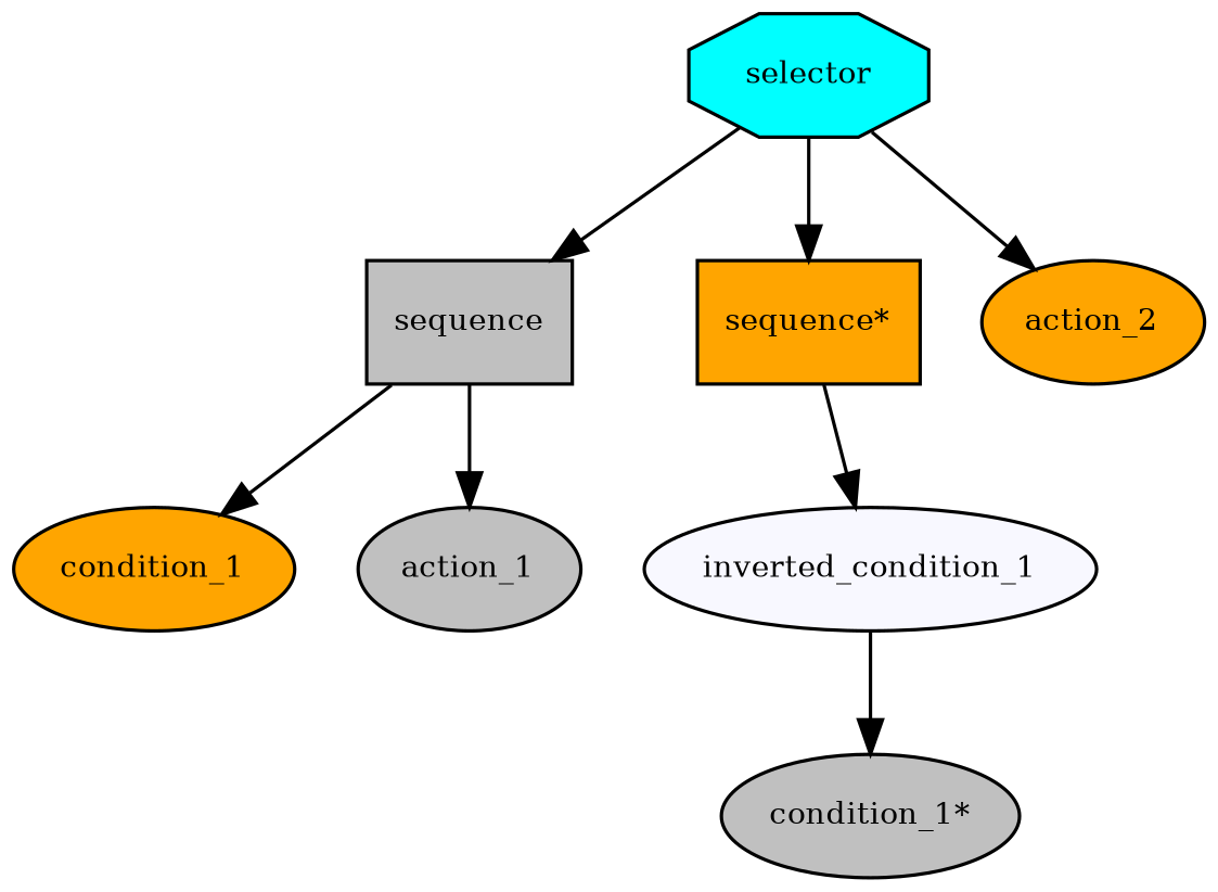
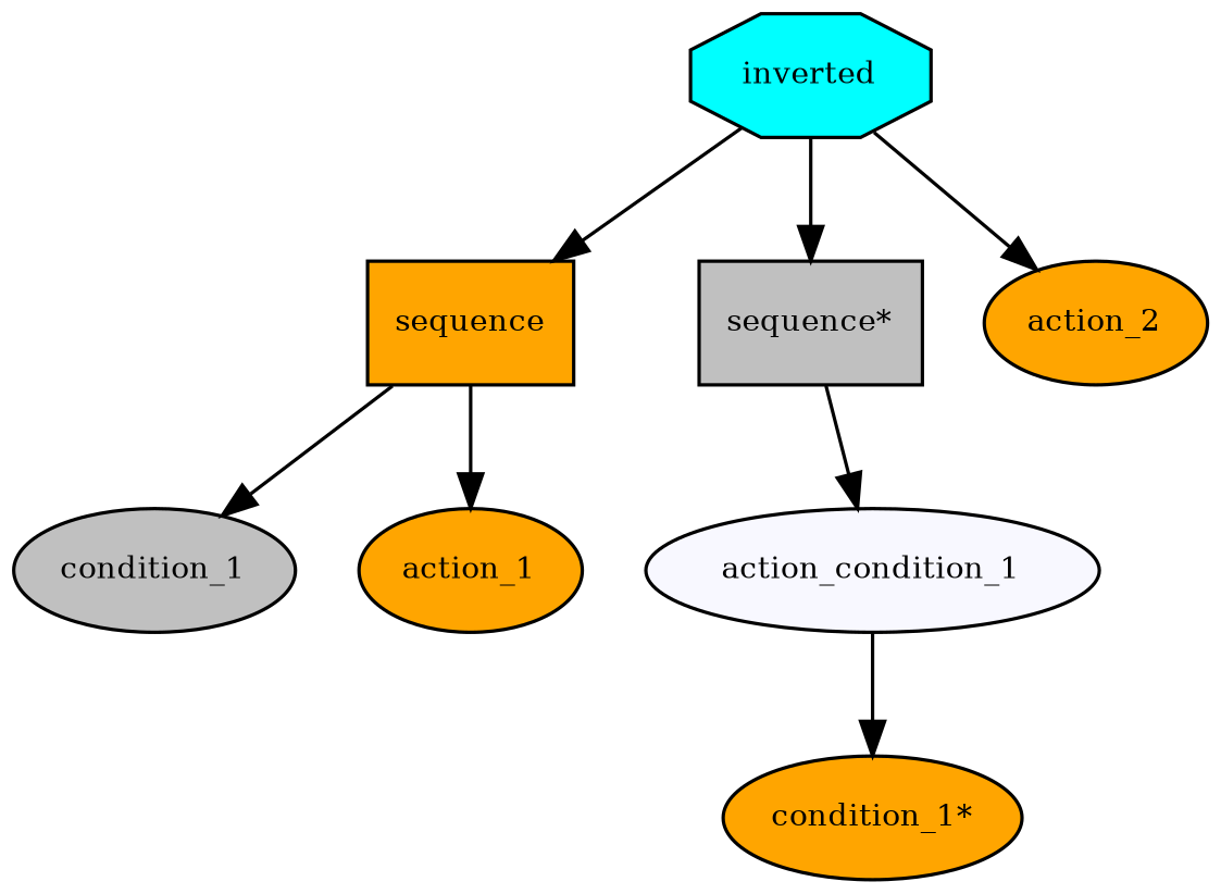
  digraph {
    fontname="times-roman"
    ordering=out
    node [fillcolor=orange fontcolor=black fontname="times-roman" fontsize=9 shape=ellipse style=filled]
    edge [fontname="times-roman"]
-   n1 [fillcolor=cyan label=selector shape=octagon]
-   n2 [fillcolor=gray label=sequence shape=box]
-   n3 [label="sequence*" shape=box]
+   n1 [fillcolor=cyan label=inverted shape=octagon]
+   n2 [label=sequence shape=box]
+   n3 [fillcolor=gray label="sequence*" shape=box]
    n4 [label=action_2]
-   n5 [label=condition_1]
-   n6 [fillcolor=gray label=action_1]
-   n7 [fillcolor=ghostwhite label=inverted_condition_1]
-   n8 [fillcolor=gray label="condition_1*"]
+   n5 [fillcolor=gray label=condition_1]
+   n6 [label=action_1]
+   n7 [fillcolor=ghostwhite label=action_condition_1]
+   n8 [label="condition_1*"]
    n1 -> n2
    n1 -> n3
    n1 -> n4
    n2 -> n5
    n2 -> n6
    n3 -> n7
    n7 -> n8
  }
